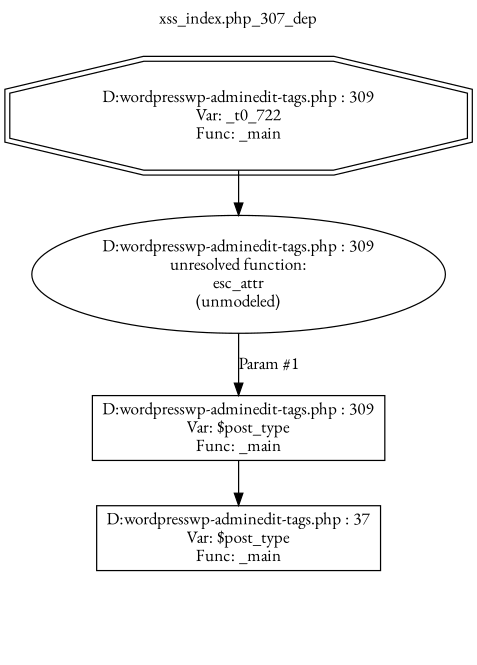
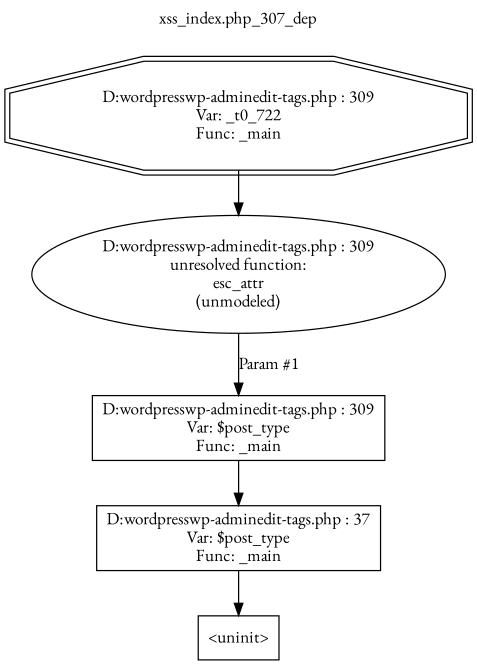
  digraph {
    label="xss_index.php_307_dep"
    labelloc=t
    fontname="EB Garamond"
    node [shape=box fontname="EB Garamond"]
    edge [fontname="EB Garamond"]
    n1 [label="D:\wordpress\wp-admin\edit-tags.php : 309\nVar: _t0_722\nFunc: _main\n" shape=doubleoctagon]
    n2 [label="D:\wordpress\wp-admin\edit-tags.php : 309\nunresolved function:\nesc_attr\n(unmodeled)\n" shape=ellipse]
    n3 [label="D:\wordpress\wp-admin\edit-tags.php : 309\nVar: $post_type\nFunc: _main\n"]
    n4 [label="D:\wordpress\wp-admin\edit-tags.php : 37\nVar: $post_type\nFunc: _main\n"]
+   n5 [label="<uninit>"]
    n1 -> n2
    n2 -> n3 [label="Param #1"]
    n3 -> n4
+   n4 -> n5
  }
